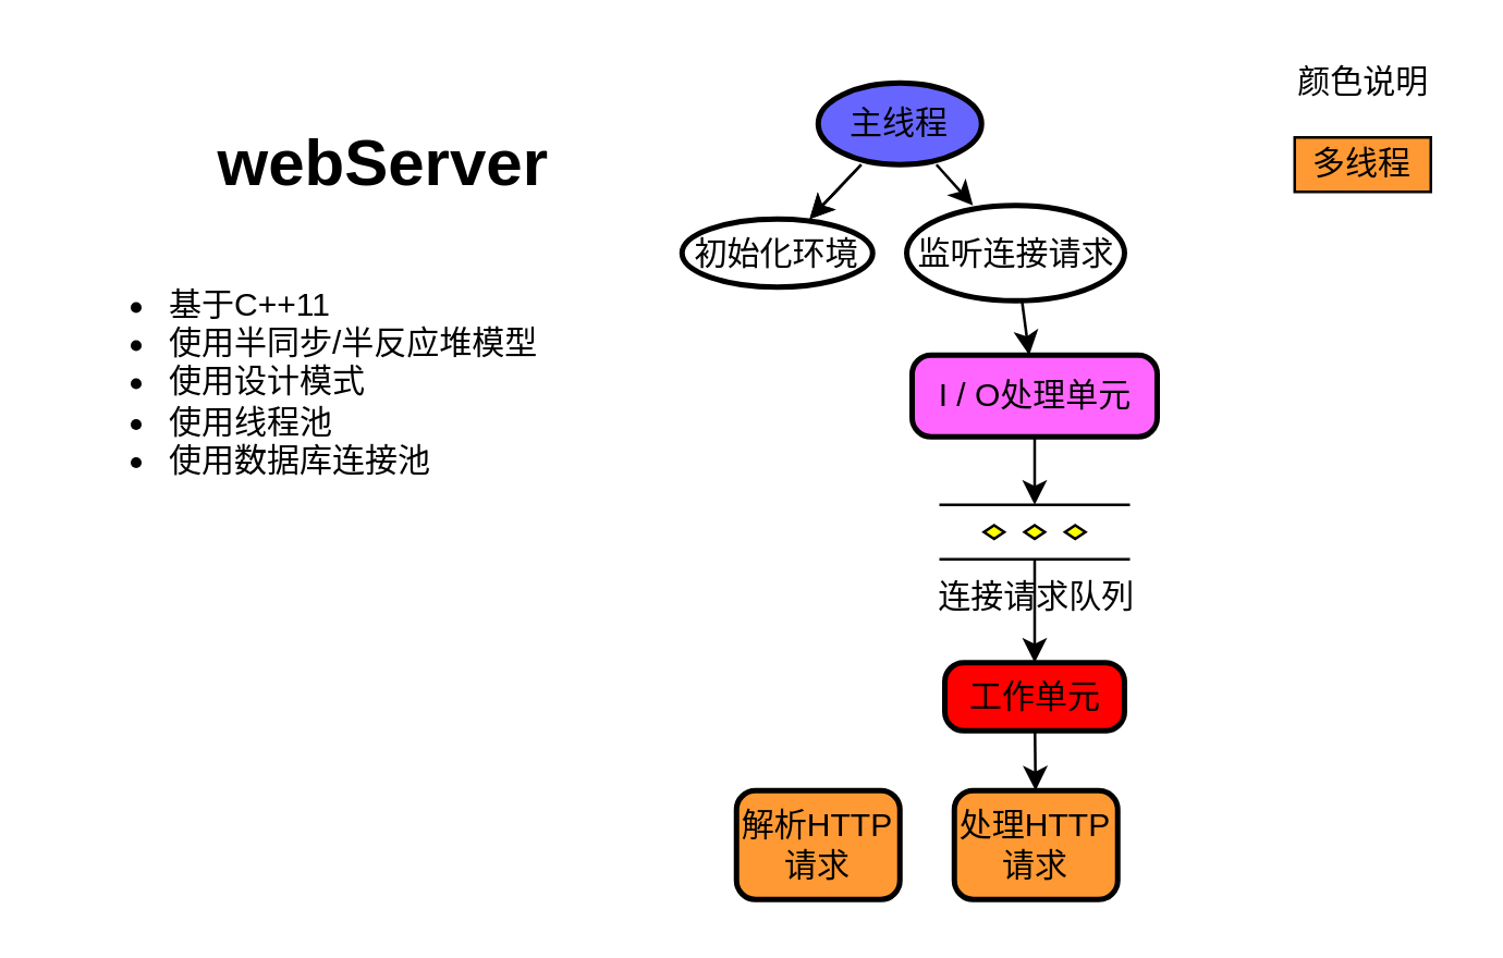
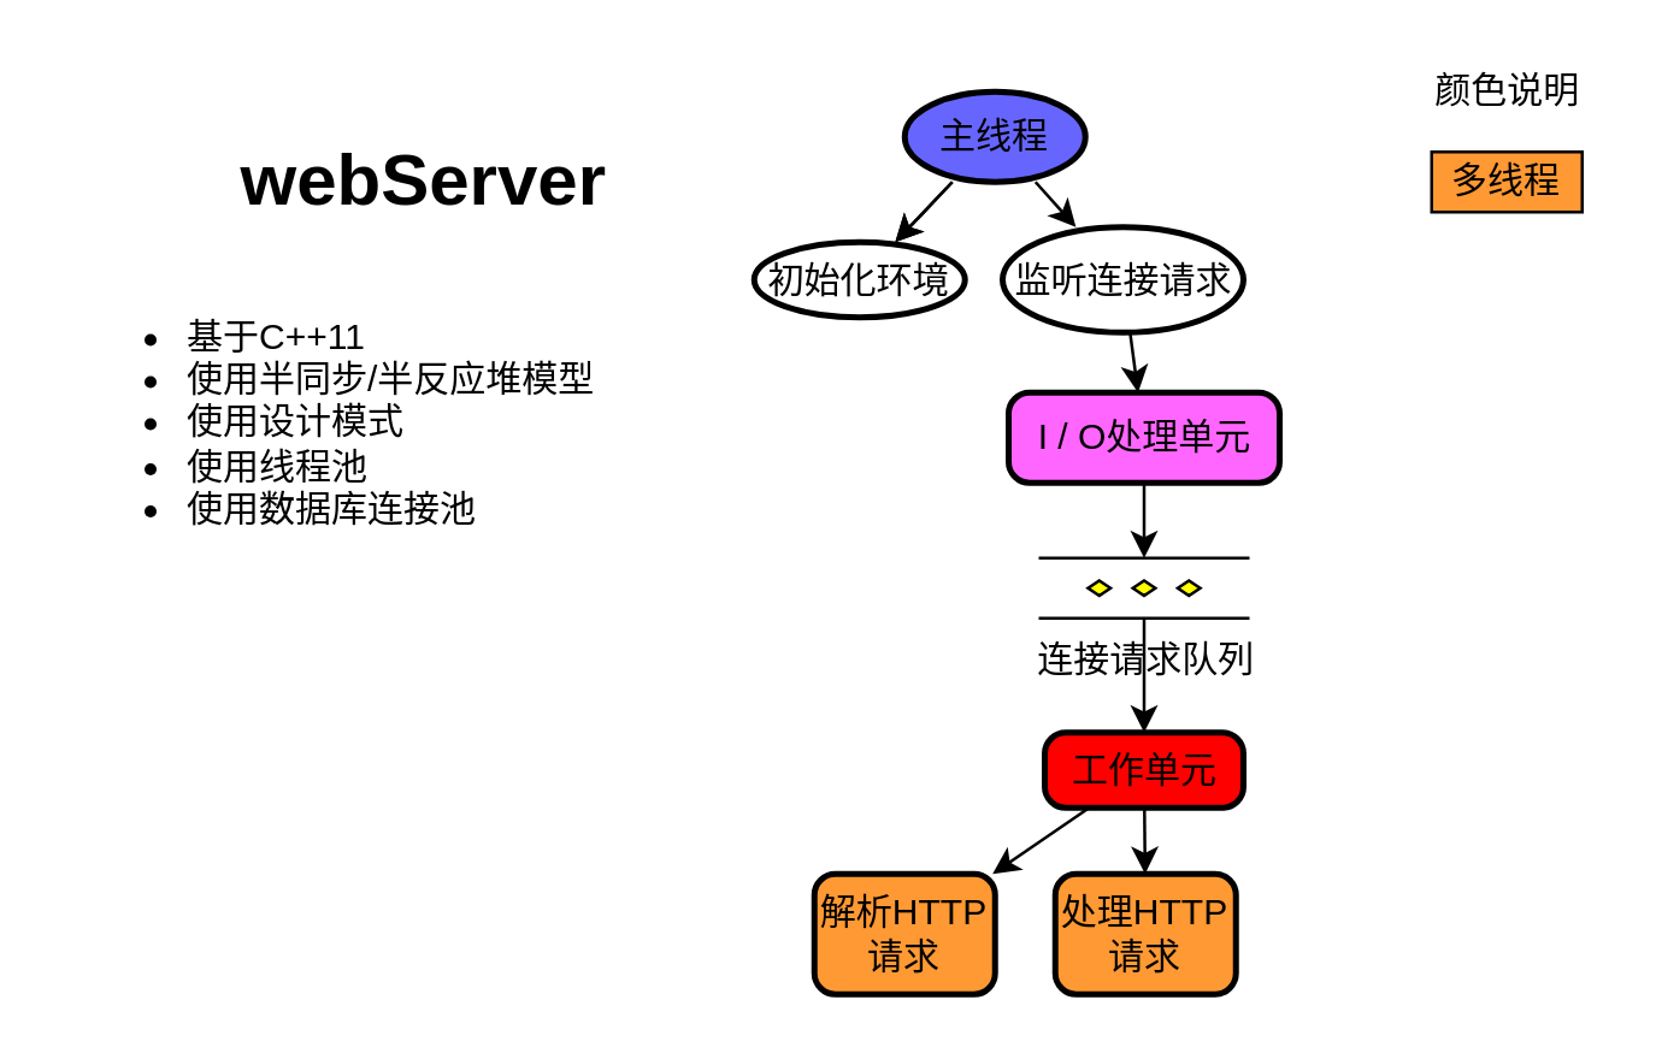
  <mxCell id="0" />
  <mxCell id="1" parent="0" />
  <mxCell id="2" value="webServer" style="text;strokeColor=none;fillColor=none;html=1;fontSize=24;fontStyle=1;verticalAlign=middle;align=center;rounded=0;" vertex="1" parent="1"><mxGeometry x="40" y="30" width="200" height="60" as="geometry" /></mxCell>
  <mxCell id="3" value="" style="edgeStyle=none;html=1;" edge="1" parent="1" source="6" target="17"><mxGeometry relative="1" as="geometry" /></mxCell>
  <mxCell id="4" value="" style="edgeStyle=none;html=1;" edge="1" parent="1" source="6" target="17"><mxGeometry relative="1" as="geometry" /></mxCell>
  <mxCell id="5" value="" style="edgeStyle=none;html=1;" edge="1" parent="1" source="6" target="16"><mxGeometry relative="1" as="geometry" /></mxCell>
  <mxCell id="6" value="主线程" style="strokeWidth=2;html=1;shape=mxgraph.flowchart.start_1;whiteSpace=wrap;fillColor=#6666FF;" vertex="1" parent="1"><mxGeometry x="300" y="30" width="60" height="30" as="geometry" /></mxCell>
  <mxCell id="7" value="&lt;ul&gt;&lt;li&gt;基于C++11&lt;/li&gt;&lt;li&gt;使用半同步/半反应堆模型&lt;/li&gt;&lt;li&gt;使用设计模式&lt;/li&gt;&lt;li&gt;使用线程池&lt;/li&gt;&lt;li&gt;使用数据库连接池&lt;/li&gt;&lt;/ul&gt;" style="text;strokeColor=none;fillColor=none;html=1;whiteSpace=wrap;verticalAlign=middle;overflow=hidden;" vertex="1" parent="1"><mxGeometry x="20" y="80" width="190" height="120" as="geometry" /></mxCell>
  <mxCell id="8" value="" style="edgeStyle=none;html=1;" edge="1" parent="1" source="9" target="14"><mxGeometry relative="1" as="geometry" /></mxCell>
  <mxCell id="9" value="I / O处理单元" style="rounded=1;whiteSpace=wrap;html=1;absoluteArcSize=1;arcSize=14;strokeWidth=2;fillColor=#FF66FF;" vertex="1" parent="1"><mxGeometry x="334.5" y="130" width="90" height="30" as="geometry" /></mxCell>
+ <mxCell id="10" value="" style="edgeStyle=none;html=1;" edge="1" parent="1" source="12" target="18"><mxGeometry relative="1" as="geometry" /></mxCell>
  <mxCell id="11" value="" style="edgeStyle=none;html=1;" edge="1" parent="1" source="12" target="19"><mxGeometry relative="1" as="geometry" /></mxCell>
  <mxCell id="12" value="工作单元" style="rounded=1;whiteSpace=wrap;html=1;absoluteArcSize=1;arcSize=14;strokeWidth=2;fillColor=#FF0000;" vertex="1" parent="1"><mxGeometry x="346.5" y="243" width="66" height="25" as="geometry" /></mxCell>
  <mxCell id="13" value="" style="edgeStyle=none;html=1;" edge="1" parent="1" source="14" target="12"><mxGeometry relative="1" as="geometry" /></mxCell>
  <mxCell id="14" value="连接请求队列" style="verticalLabelPosition=bottom;verticalAlign=top;html=1;shape=mxgraph.flowchart.parallel_mode;pointerEvents=1;fillColor=#330000;" vertex="1" parent="1"><mxGeometry x="344.5" y="185" width="70" height="20" as="geometry" /></mxCell>
  <mxCell id="15" value="" style="edgeStyle=none;html=1;" edge="1" parent="1" source="16" target="9"><mxGeometry relative="1" as="geometry" /></mxCell>
  <mxCell id="16" value="监听连接请求" style="strokeWidth=2;html=1;shape=mxgraph.flowchart.start_2;whiteSpace=wrap;" vertex="1" parent="1"><mxGeometry x="332.5" y="75" width="80" height="35" as="geometry" /></mxCell>
  <mxCell id="17" value="初始化环境" style="strokeWidth=2;html=1;shape=mxgraph.flowchart.start_2;whiteSpace=wrap;" vertex="1" parent="1"><mxGeometry x="250" y="80" width="70" height="25" as="geometry" /></mxCell>
  <mxCell id="18" value="解析HTTP请求" style="rounded=1;whiteSpace=wrap;html=1;absoluteArcSize=1;arcSize=14;strokeWidth=2;fillColor=#FF9933;" vertex="1" parent="1"><mxGeometry x="270" y="290" width="60" height="40" as="geometry" /></mxCell>
  <mxCell id="19" value="处理HTTP&lt;br&gt;请求" style="rounded=1;whiteSpace=wrap;html=1;absoluteArcSize=1;arcSize=14;strokeWidth=2;fillColor=#FF9933;" vertex="1" parent="1"><mxGeometry x="350" y="290" width="60" height="40" as="geometry" /></mxCell>
  <mxCell id="20" value="多线程" style="rounded=0;whiteSpace=wrap;html=1;fillColor=#FF9933;" vertex="1" parent="1"><mxGeometry x="475" y="50" width="50" height="20" as="geometry" /></mxCell>
  <mxCell id="21" value="颜色说明" style="text;html=1;align=center;verticalAlign=middle;resizable=0;points=[];autosize=1;strokeColor=none;fillColor=none;" vertex="1" parent="1"><mxGeometry x="470" y="20" width="60" height="20" as="geometry" /></mxCell>
